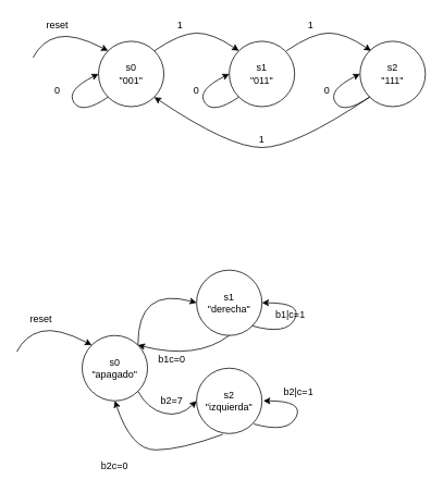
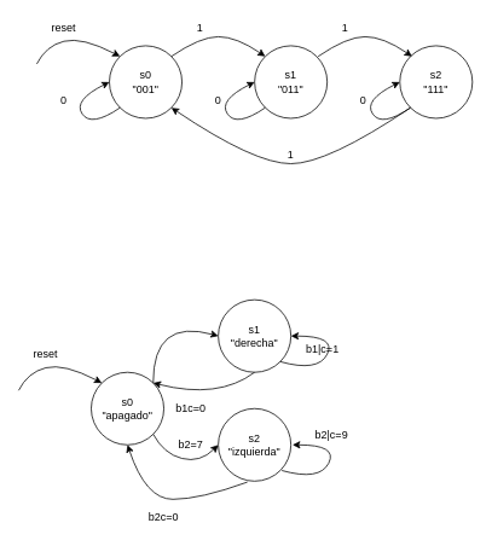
  <mxCell id="0" />
  <mxCell id="1" parent="0" />
  <mxCell id="2" value="s0&lt;br&gt;&quot;001&quot;" style="ellipse;whiteSpace=wrap;html=1;aspect=fixed;" vertex="1" parent="1"><mxGeometry x="120" y="50" width="80" height="80" as="geometry" /></mxCell>
  <mxCell id="3" value="s1&lt;br&gt;&quot;011&quot;" style="ellipse;whiteSpace=wrap;html=1;aspect=fixed;" vertex="1" parent="1"><mxGeometry x="280" y="50" width="80" height="80" as="geometry" /></mxCell>
  <mxCell id="4" value="s2&lt;br&gt;&quot;111&quot;" style="ellipse;whiteSpace=wrap;html=1;aspect=fixed;" vertex="1" parent="1"><mxGeometry x="440" y="50" width="80" height="80" as="geometry" /></mxCell>
  <mxCell id="5" value="" style="curved=1;endArrow=classic;html=1;exitX=1;exitY=0;exitDx=0;exitDy=0;entryX=0;entryY=0;entryDx=0;entryDy=0;" edge="1" parent="1" source="2" target="3"><mxGeometry width="50" height="50" relative="1" as="geometry"><mxPoint x="210" y="40" as="sourcePoint" /><mxPoint x="260" y="-10" as="targetPoint" /><Array as="points"><mxPoint x="220" y="40" /><mxPoint x="260" y="40" /></Array></mxGeometry></mxCell>
  <mxCell id="6" value="" style="curved=1;endArrow=classic;html=1;exitX=1;exitY=0;exitDx=0;exitDy=0;entryX=0;entryY=0;entryDx=0;entryDy=0;" edge="1" parent="1"><mxGeometry width="50" height="50" relative="1" as="geometry"><mxPoint x="350.004" y="61.716" as="sourcePoint" /><mxPoint x="453.436" y="61.716" as="targetPoint" /><Array as="points"><mxPoint x="381.72" y="40" /><mxPoint x="421.72" y="40" /></Array></mxGeometry></mxCell>
  <mxCell id="7" value="" style="curved=1;endArrow=classic;html=1;entryX=1;entryY=1;entryDx=0;entryDy=0;exitX=0;exitY=1;exitDx=0;exitDy=0;" edge="1" parent="1" source="4" target="2"><mxGeometry width="50" height="50" relative="1" as="geometry"><mxPoint x="420" y="240" as="sourcePoint" /><mxPoint x="330" y="180" as="targetPoint" /><Array as="points"><mxPoint x="360" y="180" /><mxPoint x="280" y="180" /></Array></mxGeometry></mxCell>
  <mxCell id="8" value="1" style="text;html=1;strokeColor=none;fillColor=none;align=center;verticalAlign=middle;whiteSpace=wrap;rounded=0;" vertex="1" parent="1"><mxGeometry x="200" y="20" width="40" height="20" as="geometry" /></mxCell>
  <mxCell id="9" value="1" style="text;html=1;strokeColor=none;fillColor=none;align=center;verticalAlign=middle;whiteSpace=wrap;rounded=0;" vertex="1" parent="1"><mxGeometry x="360" y="20" width="40" height="20" as="geometry" /></mxCell>
  <mxCell id="10" value="1" style="text;html=1;strokeColor=none;fillColor=none;align=center;verticalAlign=middle;whiteSpace=wrap;rounded=0;" vertex="1" parent="1"><mxGeometry x="300" y="160" width="40" height="20" as="geometry" /></mxCell>
  <mxCell id="11" value="" style="curved=1;endArrow=classic;html=1;exitX=0;exitY=1;exitDx=0;exitDy=0;entryX=0;entryY=0.5;entryDx=0;entryDy=0;" edge="1" parent="1" source="2" target="2"><mxGeometry width="50" height="50" relative="1" as="geometry"><mxPoint x="50" y="100" as="sourcePoint" /><mxPoint x="100" y="50" as="targetPoint" /><Array as="points"><mxPoint x="100" y="140" /><mxPoint x="80" y="110" /></Array></mxGeometry></mxCell>
  <mxCell id="12" value="0" style="text;html=1;strokeColor=none;fillColor=none;align=center;verticalAlign=middle;whiteSpace=wrap;rounded=0;" vertex="1" parent="1"><mxGeometry x="50" y="100" width="40" height="20" as="geometry" /></mxCell>
  <mxCell id="13" value="" style="curved=1;endArrow=classic;html=1;exitX=0;exitY=1;exitDx=0;exitDy=0;entryX=0;entryY=0.5;entryDx=0;entryDy=0;" edge="1" parent="1"><mxGeometry width="50" height="50" relative="1" as="geometry"><mxPoint x="291.716" y="118.284" as="sourcePoint" /><mxPoint x="280" y="90" as="targetPoint" /><Array as="points"><mxPoint x="260" y="140" /><mxPoint x="240" y="110" /></Array></mxGeometry></mxCell>
  <mxCell id="14" value="0" style="text;html=1;strokeColor=none;fillColor=none;align=center;verticalAlign=middle;whiteSpace=wrap;rounded=0;" vertex="1" parent="1"><mxGeometry x="220" y="100" width="40" height="20" as="geometry" /></mxCell>
  <mxCell id="15" value="" style="curved=1;endArrow=classic;html=1;exitX=0;exitY=1;exitDx=0;exitDy=0;entryX=0;entryY=0.5;entryDx=0;entryDy=0;" edge="1" parent="1"><mxGeometry width="50" height="50" relative="1" as="geometry"><mxPoint x="451.716" y="118.284" as="sourcePoint" /><mxPoint x="440" y="90" as="targetPoint" /><Array as="points"><mxPoint x="420" y="140" /><mxPoint x="400" y="110" /></Array></mxGeometry></mxCell>
  <mxCell id="16" value="0" style="text;html=1;strokeColor=none;fillColor=none;align=center;verticalAlign=middle;whiteSpace=wrap;rounded=0;" vertex="1" parent="1"><mxGeometry x="380" y="100" width="40" height="20" as="geometry" /></mxCell>
  <mxCell id="17" value="" style="curved=1;endArrow=classic;html=1;entryX=0;entryY=0;entryDx=0;entryDy=0;" edge="1" parent="1" target="2"><mxGeometry width="50" height="50" relative="1" as="geometry"><mxPoint x="40" y="70" as="sourcePoint" /><mxPoint x="90" y="20" as="targetPoint" /><Array as="points"><mxPoint x="50" y="50" /><mxPoint x="90" y="40" /></Array></mxGeometry></mxCell>
  <mxCell id="18" value="reset" style="text;html=1;strokeColor=none;fillColor=none;align=center;verticalAlign=middle;whiteSpace=wrap;rounded=0;" vertex="1" parent="1"><mxGeometry x="50" y="20" width="40" height="20" as="geometry" /></mxCell>
  <mxCell id="19" value="s0&lt;br&gt;&quot;apagado&quot;" style="ellipse;whiteSpace=wrap;html=1;aspect=fixed;" vertex="1" parent="1"><mxGeometry x="100" y="410" width="80" height="80" as="geometry" /></mxCell>
  <mxCell id="20" value="" style="curved=1;endArrow=classic;html=1;entryX=0;entryY=0;entryDx=0;entryDy=0;" edge="1" parent="1" target="19"><mxGeometry width="50" height="50" relative="1" as="geometry"><mxPoint x="20" y="430" as="sourcePoint" /><mxPoint x="70" y="380" as="targetPoint" /><Array as="points"><mxPoint x="30" y="410" /><mxPoint x="70" y="400" /></Array></mxGeometry></mxCell>
  <mxCell id="21" value="reset" style="text;html=1;strokeColor=none;fillColor=none;align=center;verticalAlign=middle;whiteSpace=wrap;rounded=0;" vertex="1" parent="1"><mxGeometry x="30" y="380" width="40" height="20" as="geometry" /></mxCell>
  <mxCell id="22" value="s1&lt;br&gt;&quot;derecha&quot;" style="ellipse;whiteSpace=wrap;html=1;aspect=fixed;" vertex="1" parent="1"><mxGeometry x="240" y="330" width="80" height="80" as="geometry" /></mxCell>
  <mxCell id="23" value="s2&lt;br&gt;&quot;izquierda&quot;" style="ellipse;whiteSpace=wrap;html=1;aspect=fixed;" vertex="1" parent="1"><mxGeometry x="240" y="450" width="80" height="80" as="geometry" /></mxCell>
  <mxCell id="24" value="" style="curved=1;endArrow=classic;html=1;exitX=1;exitY=0;exitDx=0;exitDy=0;entryX=0;entryY=0.5;entryDx=0;entryDy=0;" edge="1" parent="1" source="19" target="22"><mxGeometry width="50" height="50" relative="1" as="geometry"><mxPoint x="150" y="380" as="sourcePoint" /><mxPoint x="200" y="330" as="targetPoint" /><Array as="points"><mxPoint x="168" y="350" /></Array></mxGeometry></mxCell>
  <mxCell id="25" value="" style="curved=1;endArrow=classic;html=1;entryX=0;entryY=0.5;entryDx=0;entryDy=0;exitX=1;exitY=1;exitDx=0;exitDy=0;" edge="1" parent="1" source="19" target="23"><mxGeometry width="50" height="50" relative="1" as="geometry"><mxPoint x="170" y="590" as="sourcePoint" /><mxPoint x="220" y="540" as="targetPoint" /><Array as="points"><mxPoint x="180" y="500" /><mxPoint x="220" y="510" /></Array></mxGeometry></mxCell>
  <mxCell id="26" value="" style="curved=1;endArrow=classic;html=1;entryX=1;entryY=0.5;entryDx=0;entryDy=0;exitX=1;exitY=1;exitDx=0;exitDy=0;" edge="1" parent="1" source="22" target="22"><mxGeometry width="50" height="50" relative="1" as="geometry"><mxPoint x="400" y="410" as="sourcePoint" /><mxPoint x="450" y="360" as="targetPoint" /><Array as="points"><mxPoint x="350" y="410" /><mxPoint x="370" y="370" /></Array></mxGeometry></mxCell>
  <mxCell id="27" value="" style="curved=1;endArrow=classic;html=1;entryX=1;entryY=0.5;entryDx=0;entryDy=0;exitX=1;exitY=1;exitDx=0;exitDy=0;" edge="1" parent="1"><mxGeometry width="50" height="50" relative="1" as="geometry"><mxPoint x="310.004" y="518.284" as="sourcePoint" /><mxPoint x="321.72" y="490" as="targetPoint" /><Array as="points"><mxPoint x="351.72" y="530" /><mxPoint x="371.72" y="490" /></Array></mxGeometry></mxCell>
  <mxCell id="28" value="" style="curved=1;endArrow=classic;html=1;entryX=1;entryY=0;entryDx=0;entryDy=0;exitX=0.5;exitY=1;exitDx=0;exitDy=0;" edge="1" parent="1" source="22" target="19"><mxGeometry width="50" height="50" relative="1" as="geometry"><mxPoint x="190" y="460" as="sourcePoint" /><mxPoint x="240" y="410" as="targetPoint" /><Array as="points"><mxPoint x="240" y="440" /></Array></mxGeometry></mxCell>
  <mxCell id="29" value="" style="curved=1;endArrow=classic;html=1;exitX=0.4;exitY=1.013;exitDx=0;exitDy=0;exitPerimeter=0;entryX=0.5;entryY=1;entryDx=0;entryDy=0;" edge="1" parent="1" source="23" target="19"><mxGeometry width="50" height="50" relative="1" as="geometry"><mxPoint x="150" y="600" as="sourcePoint" /><mxPoint x="200" y="550" as="targetPoint" /><Array as="points"><mxPoint x="220" y="550" /><mxPoint x="160" y="550" /></Array></mxGeometry></mxCell>
- <mxCell id="30" value="b2|c=1" style="text;html=1;strokeColor=none;fillColor=none;align=center;verticalAlign=middle;whiteSpace=wrap;rounded=0;" vertex="1" parent="1"><mxGeometry x="345" y="470" width="40" height="20" as="geometry" /></mxCell>
- <mxCell id="31" value="b2c=0" style="text;html=1;strokeColor=none;fillColor=none;align=center;verticalAlign=middle;whiteSpace=wrap;rounded=0;" vertex="1" parent="1"><mxGeometry x="120" y="560" width="40" height="20" as="geometry" /></mxCell>
+ <mxCell id="30" value="b2|c=9" style="text;html=1;strokeColor=none;fillColor=none;align=center;verticalAlign=middle;whiteSpace=wrap;rounded=0;" vertex="1" parent="1"><mxGeometry x="345" y="470" width="40" height="20" as="geometry" /></mxCell>
+ <mxCell id="31" value="b2c=0" style="text;html=1;strokeColor=none;fillColor=none;align=center;verticalAlign=middle;whiteSpace=wrap;rounded=0;" vertex="1" parent="1"><mxGeometry x="160" y="560" width="40" height="20" as="geometry" /></mxCell>
  <mxCell id="32" value="b1|c=1" style="text;html=1;strokeColor=none;fillColor=none;align=center;verticalAlign=middle;whiteSpace=wrap;rounded=0;" vertex="1" parent="1"><mxGeometry x="335" y="375" width="40" height="20" as="geometry" /></mxCell>
- <mxCell id="33" value="b1c=0" style="text;html=1;strokeColor=none;fillColor=none;align=center;verticalAlign=middle;whiteSpace=wrap;rounded=0;" vertex="1" parent="1"><mxGeometry x="190" y="430" width="40" height="20" as="geometry" /></mxCell>
+ <mxCell id="33" value="b1c=0" style="text;html=1;strokeColor=none;fillColor=none;align=center;verticalAlign=middle;whiteSpace=wrap;rounded=0;" vertex="1" parent="1"><mxGeometry x="190" y="440" width="40" height="20" as="geometry" /></mxCell>
  <mxCell id="34" value="b2=7" style="text;html=1;strokeColor=none;fillColor=none;align=center;verticalAlign=middle;whiteSpace=wrap;rounded=0;" vertex="1" parent="1"><mxGeometry x="190" y="480" width="40" height="20" as="geometry" /></mxCell>
